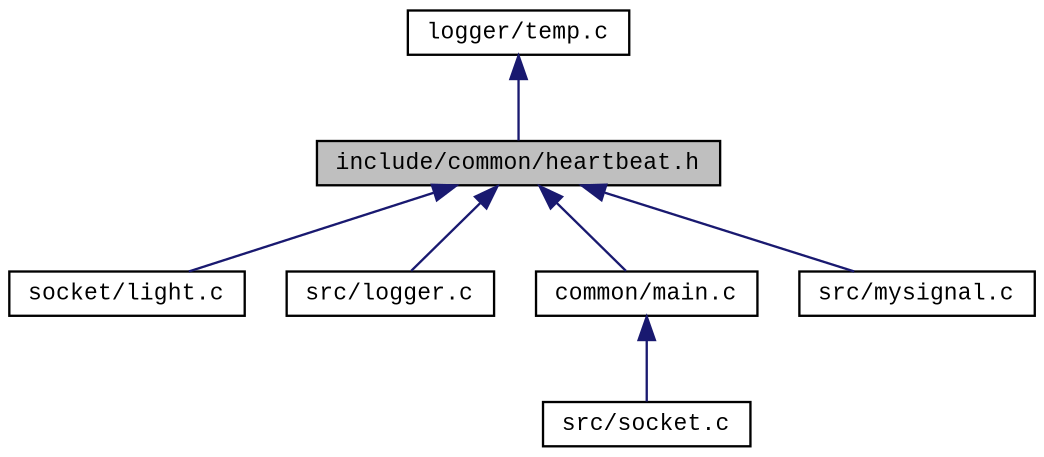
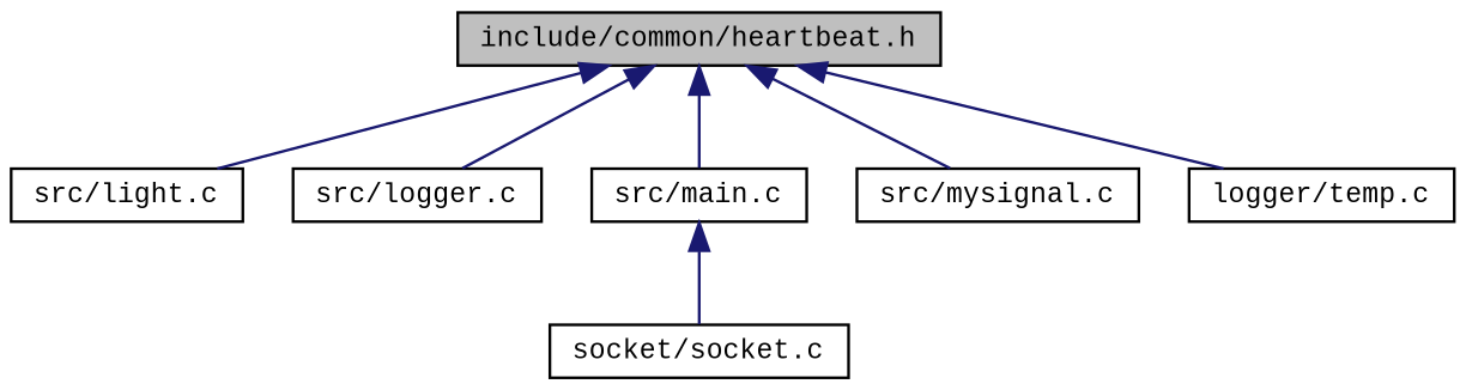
  digraph {
    fontname="Liberation Mono"
    node [color=black fillcolor=white fontname="Liberation Mono" fontsize=10 shape=record style=filled]
    edge [color=midnightblue dir=back fontname="Liberation Mono" fontsize=10 labelfontname=Helvetica labelfontsize=10 style=solid]
    n1 [fillcolor=grey75 fontcolor=black height=0.2 label="include/common/heartbeat.h" width=0.4]
-   n2 [height=0.2 label="socket/light.c" width=0.4]
+   n2 [height=0.2 label="src/light.c" width=0.4]
    n3 [height=0.2 label="src/logger.c" width=0.4]
-   n4 [height=0.2 label="common/main.c" width=0.4]
+   n4 [height=0.2 label="src/main.c" width=0.4]
    n5 [height=0.2 label="src/mysignal.c" width=0.4]
    n6 [height=0.2 label="logger/temp.c" width=0.4]
-   n7 [height=0.2 label="src/socket.c" width=0.4]
+   n7 [height=0.2 label="socket/socket.c" width=0.4]
    n1 -> n2
    n1 -> n3
    n1 -> n4
    n1 -> n5
-   n6 -> n1
+   n1 -> n6
    n4 -> n7
  }
